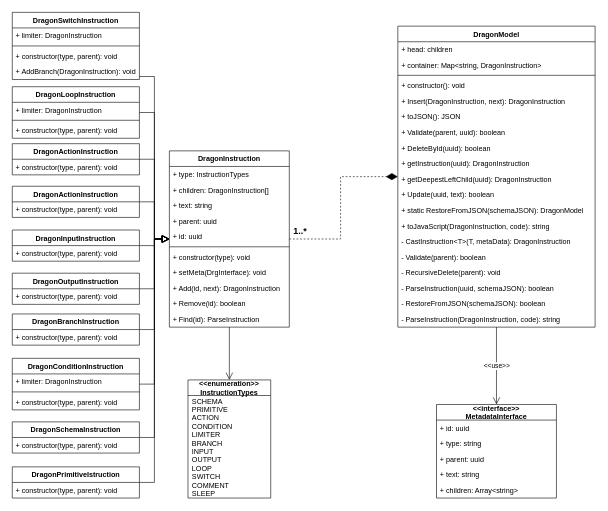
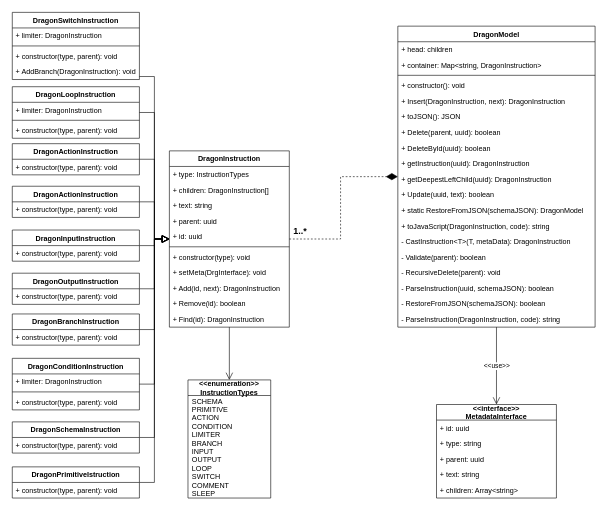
  <mxCell id="0" />
  <mxCell id="1" parent="0" />
  <mxCell id="2" style="edgeStyle=orthogonalEdgeStyle;rounded=0;orthogonalLoop=1;jettySize=auto;html=1;endArrow=open;endFill=0;endSize=10;" edge="1" parent="1" source="4" target="80"><mxGeometry relative="1" as="geometry" /></mxCell>
  <mxCell id="3" style="edgeStyle=orthogonalEdgeStyle;rounded=0;orthogonalLoop=1;jettySize=auto;html=1;endArrow=diamondThin;endFill=1;endSize=17;dashed=1;" edge="1" parent="1" source="4" target="54"><mxGeometry relative="1" as="geometry" /></mxCell>
  <mxCell id="4" value="DragonInstruction" style="swimlane;fontStyle=1;align=center;verticalAlign=top;childLayout=stackLayout;horizontal=1;startSize=26;horizontalStack=0;resizeParent=1;resizeParentMax=0;resizeLast=0;collapsible=1;marginBottom=0;" vertex="1" parent="1"><mxGeometry x="282" y="251" width="200" height="294" as="geometry" /></mxCell>
  <mxCell id="5" value="+ type: InstructionTypes" style="text;strokeColor=none;fillColor=none;align=left;verticalAlign=top;spacingLeft=4;spacingRight=4;overflow=hidden;rotatable=0;points=[[0,0.5],[1,0.5]];portConstraint=eastwest;" vertex="1" parent="4"><mxGeometry y="26" width="200" height="26" as="geometry" /></mxCell>
  <mxCell id="6" value="+ children: DragonInstruction[]" style="text;strokeColor=none;fillColor=none;align=left;verticalAlign=top;spacingLeft=4;spacingRight=4;overflow=hidden;rotatable=0;points=[[0,0.5],[1,0.5]];portConstraint=eastwest;" vertex="1" parent="4"><mxGeometry y="52" width="200" height="26" as="geometry" /></mxCell>
  <mxCell id="7" value="+ text: string" style="text;strokeColor=none;fillColor=none;align=left;verticalAlign=top;spacingLeft=4;spacingRight=4;overflow=hidden;rotatable=0;points=[[0,0.5],[1,0.5]];portConstraint=eastwest;" vertex="1" parent="4"><mxGeometry y="78" width="200" height="26" as="geometry" /></mxCell>
  <mxCell id="8" value="+ parent: uuid" style="text;strokeColor=none;fillColor=none;align=left;verticalAlign=top;spacingLeft=4;spacingRight=4;overflow=hidden;rotatable=0;points=[[0,0.5],[1,0.5]];portConstraint=eastwest;" vertex="1" parent="4"><mxGeometry y="104" width="200" height="26" as="geometry" /></mxCell>
  <mxCell id="9" value="+ id: uuid" style="text;strokeColor=none;fillColor=none;align=left;verticalAlign=top;spacingLeft=4;spacingRight=4;overflow=hidden;rotatable=0;points=[[0,0.5],[1,0.5]];portConstraint=eastwest;" vertex="1" parent="4"><mxGeometry y="130" width="200" height="26" as="geometry" /></mxCell>
  <mxCell id="10" value="" style="line;strokeWidth=1;fillColor=none;align=left;verticalAlign=middle;spacingTop=-1;spacingLeft=3;spacingRight=3;rotatable=0;labelPosition=right;points=[];portConstraint=eastwest;" vertex="1" parent="4"><mxGeometry y="156" width="200" height="8" as="geometry" /></mxCell>
  <mxCell id="11" value="+ constructor(type): void" style="text;strokeColor=none;fillColor=none;align=left;verticalAlign=top;spacingLeft=4;spacingRight=4;overflow=hidden;rotatable=0;points=[[0,0.5],[1,0.5]];portConstraint=eastwest;" vertex="1" parent="4"><mxGeometry y="164" width="200" height="26" as="geometry" /></mxCell>
  <mxCell id="12" value="+ setMeta(DrgInterface): void" style="text;strokeColor=none;fillColor=none;align=left;verticalAlign=top;spacingLeft=4;spacingRight=4;overflow=hidden;rotatable=0;points=[[0,0.5],[1,0.5]];portConstraint=eastwest;" vertex="1" parent="4"><mxGeometry y="190" width="200" height="26" as="geometry" /></mxCell>
  <mxCell id="13" value="+ Add(id, next): DragonInstruction" style="text;strokeColor=none;fillColor=none;align=left;verticalAlign=top;spacingLeft=4;spacingRight=4;overflow=hidden;rotatable=0;points=[[0,0.5],[1,0.5]];portConstraint=eastwest;" vertex="1" parent="4"><mxGeometry y="216" width="200" height="26" as="geometry" /></mxCell>
  <mxCell id="14" value="+ Remove(id): boolean" style="text;strokeColor=none;fillColor=none;align=left;verticalAlign=top;spacingLeft=4;spacingRight=4;overflow=hidden;rotatable=0;points=[[0,0.5],[1,0.5]];portConstraint=eastwest;" vertex="1" parent="4"><mxGeometry y="242" width="200" height="26" as="geometry" /></mxCell>
- <mxCell id="15" value="+ Find(id): ParseInstruction" style="text;strokeColor=none;fillColor=none;align=left;verticalAlign=top;spacingLeft=4;spacingRight=4;overflow=hidden;rotatable=0;points=[[0,0.5],[1,0.5]];portConstraint=eastwest;" vertex="1" parent="4"><mxGeometry y="268" width="200" height="26" as="geometry" /></mxCell>
+ <mxCell id="15" value="+ Find(id): DragonInstruction" style="text;strokeColor=none;fillColor=none;align=left;verticalAlign=top;spacingLeft=4;spacingRight=4;overflow=hidden;rotatable=0;points=[[0,0.5],[1,0.5]];portConstraint=eastwest;" vertex="1" parent="4"><mxGeometry y="268" width="200" height="26" as="geometry" /></mxCell>
  <mxCell id="16" style="edgeStyle=orthogonalEdgeStyle;rounded=0;orthogonalLoop=1;jettySize=auto;html=1;endArrow=block;endFill=0;endSize=10;" edge="1" parent="1" source="17" target="4"><mxGeometry relative="1" as="geometry" /></mxCell>
  <mxCell id="17" value="DragonActionInstruction" style="swimlane;fontStyle=1;align=center;verticalAlign=top;childLayout=stackLayout;horizontal=1;startSize=26;horizontalStack=0;resizeParent=1;resizeParentMax=0;resizeLast=0;collapsible=1;marginBottom=0;labelBackgroundColor=none;" vertex="1" parent="1"><mxGeometry x="20" y="239" width="212" height="52" as="geometry" /></mxCell>
  <mxCell id="18" value="+ constructor(type, parent): void" style="text;strokeColor=none;fillColor=none;align=left;verticalAlign=top;spacingLeft=4;spacingRight=4;overflow=hidden;rotatable=0;points=[[0,0.5],[1,0.5]];portConstraint=eastwest;" vertex="1" parent="17"><mxGeometry y="26" width="212" height="26" as="geometry" /></mxCell>
  <mxCell id="19" style="edgeStyle=orthogonalEdgeStyle;rounded=0;orthogonalLoop=1;jettySize=auto;html=1;endArrow=block;endFill=0;endSize=10;" edge="1" parent="1" source="20" target="4"><mxGeometry relative="1" as="geometry" /></mxCell>
  <mxCell id="20" value="DragonActionInstruction" style="swimlane;fontStyle=1;align=center;verticalAlign=top;childLayout=stackLayout;horizontal=1;startSize=26;horizontalStack=0;resizeParent=1;resizeParentMax=0;resizeLast=0;collapsible=1;marginBottom=0;labelBackgroundColor=none;" vertex="1" parent="1"><mxGeometry x="20" y="310" width="212" height="52" as="geometry" /></mxCell>
  <mxCell id="21" value="+ constructor(type, parent): void" style="text;strokeColor=none;fillColor=none;align=left;verticalAlign=top;spacingLeft=4;spacingRight=4;overflow=hidden;rotatable=0;points=[[0,0.5],[1,0.5]];portConstraint=eastwest;" vertex="1" parent="20"><mxGeometry y="26" width="212" height="26" as="geometry" /></mxCell>
  <mxCell id="22" style="edgeStyle=orthogonalEdgeStyle;rounded=0;orthogonalLoop=1;jettySize=auto;html=1;endArrow=block;endFill=0;endSize=10;" edge="1" parent="1" source="23" target="4"><mxGeometry relative="1" as="geometry" /></mxCell>
  <mxCell id="23" value="DragonInputInstruction" style="swimlane;fontStyle=1;align=center;verticalAlign=top;childLayout=stackLayout;horizontal=1;startSize=26;horizontalStack=0;resizeParent=1;resizeParentMax=0;resizeLast=0;collapsible=1;marginBottom=0;labelBackgroundColor=none;" vertex="1" parent="1"><mxGeometry x="20" y="383" width="212" height="52" as="geometry" /></mxCell>
  <mxCell id="24" value="+ constructor(type, parent): void" style="text;strokeColor=none;fillColor=none;align=left;verticalAlign=top;spacingLeft=4;spacingRight=4;overflow=hidden;rotatable=0;points=[[0,0.5],[1,0.5]];portConstraint=eastwest;" vertex="1" parent="23"><mxGeometry y="26" width="212" height="26" as="geometry" /></mxCell>
  <mxCell id="25" style="edgeStyle=orthogonalEdgeStyle;rounded=0;orthogonalLoop=1;jettySize=auto;html=1;endArrow=block;endFill=0;endSize=10;" edge="1" parent="1" source="26" target="4"><mxGeometry relative="1" as="geometry" /></mxCell>
  <mxCell id="26" value="DragonOutputInstruction" style="swimlane;fontStyle=1;align=center;verticalAlign=top;childLayout=stackLayout;horizontal=1;startSize=26;horizontalStack=0;resizeParent=1;resizeParentMax=0;resizeLast=0;collapsible=1;marginBottom=0;labelBackgroundColor=none;" vertex="1" parent="1"><mxGeometry x="20" y="455" width="212" height="52" as="geometry" /></mxCell>
  <mxCell id="27" value="+ constructor(type, parent): void" style="text;strokeColor=none;fillColor=none;align=left;verticalAlign=top;spacingLeft=4;spacingRight=4;overflow=hidden;rotatable=0;points=[[0,0.5],[1,0.5]];portConstraint=eastwest;" vertex="1" parent="26"><mxGeometry y="26" width="212" height="26" as="geometry" /></mxCell>
  <mxCell id="28" style="edgeStyle=orthogonalEdgeStyle;rounded=0;orthogonalLoop=1;jettySize=auto;html=1;endArrow=block;endFill=0;endSize=10;" edge="1" parent="1" source="29" target="4"><mxGeometry relative="1" as="geometry" /></mxCell>
  <mxCell id="29" value="DragonBranchInstruction" style="swimlane;fontStyle=1;align=center;verticalAlign=top;childLayout=stackLayout;horizontal=1;startSize=26;horizontalStack=0;resizeParent=1;resizeParentMax=0;resizeLast=0;collapsible=1;marginBottom=0;labelBackgroundColor=none;" vertex="1" parent="1"><mxGeometry x="20" y="523" width="212" height="52" as="geometry" /></mxCell>
  <mxCell id="30" value="+ constructor(type, parent): void" style="text;strokeColor=none;fillColor=none;align=left;verticalAlign=top;spacingLeft=4;spacingRight=4;overflow=hidden;rotatable=0;points=[[0,0.5],[1,0.5]];portConstraint=eastwest;" vertex="1" parent="29"><mxGeometry y="26" width="212" height="26" as="geometry" /></mxCell>
  <mxCell id="31" style="edgeStyle=orthogonalEdgeStyle;rounded=0;orthogonalLoop=1;jettySize=auto;html=1;endArrow=block;endFill=0;endSize=10;" edge="1" parent="1" source="32" target="4"><mxGeometry relative="1" as="geometry"><Array as="points"><mxPoint x="257" y="640" /><mxPoint x="257" y="398" /></Array></mxGeometry></mxCell>
  <mxCell id="32" value="DragonConditionInstruction" style="swimlane;fontStyle=1;align=center;verticalAlign=top;childLayout=stackLayout;horizontal=1;startSize=26;horizontalStack=0;resizeParent=1;resizeParentMax=0;resizeLast=0;collapsible=1;marginBottom=0;labelBackgroundColor=none;" vertex="1" parent="1"><mxGeometry x="20" y="597" width="212" height="86" as="geometry" /></mxCell>
  <mxCell id="33" value="+ limiter: DragonInstruction" style="text;strokeColor=none;fillColor=none;align=left;verticalAlign=top;spacingLeft=4;spacingRight=4;overflow=hidden;rotatable=0;points=[[0,0.5],[1,0.5]];portConstraint=eastwest;" vertex="1" parent="32"><mxGeometry y="26" width="212" height="26" as="geometry" /></mxCell>
  <mxCell id="34" value="" style="line;strokeWidth=1;fillColor=none;align=left;verticalAlign=middle;spacingTop=-1;spacingLeft=3;spacingRight=3;rotatable=0;labelPosition=right;points=[];portConstraint=eastwest;" vertex="1" parent="32"><mxGeometry y="52" width="212" height="8" as="geometry" /></mxCell>
  <mxCell id="35" value="+ constructor(type, parent): void" style="text;strokeColor=none;fillColor=none;align=left;verticalAlign=top;spacingLeft=4;spacingRight=4;overflow=hidden;rotatable=0;points=[[0,0.5],[1,0.5]];portConstraint=eastwest;" vertex="1" parent="32"><mxGeometry y="60" width="212" height="26" as="geometry" /></mxCell>
  <mxCell id="36" style="edgeStyle=orthogonalEdgeStyle;rounded=0;orthogonalLoop=1;jettySize=auto;html=1;endArrow=block;endFill=0;endSize=10;" edge="1" parent="1" source="37" target="4"><mxGeometry relative="1" as="geometry"><Array as="points"><mxPoint x="257" y="187" /><mxPoint x="257" y="398" /></Array></mxGeometry></mxCell>
  <mxCell id="37" value="DragonLoopInstruction" style="swimlane;fontStyle=1;align=center;verticalAlign=top;childLayout=stackLayout;horizontal=1;startSize=26;horizontalStack=0;resizeParent=1;resizeParentMax=0;resizeLast=0;collapsible=1;marginBottom=0;labelBackgroundColor=none;" vertex="1" parent="1"><mxGeometry x="20" y="144" width="212" height="86" as="geometry" /></mxCell>
  <mxCell id="38" value="+ limiter: DragonInstruction" style="text;strokeColor=none;fillColor=none;align=left;verticalAlign=top;spacingLeft=4;spacingRight=4;overflow=hidden;rotatable=0;points=[[0,0.5],[1,0.5]];portConstraint=eastwest;" vertex="1" parent="37"><mxGeometry y="26" width="212" height="26" as="geometry" /></mxCell>
  <mxCell id="39" value="" style="line;strokeWidth=1;fillColor=none;align=left;verticalAlign=middle;spacingTop=-1;spacingLeft=3;spacingRight=3;rotatable=0;labelPosition=right;points=[];portConstraint=eastwest;" vertex="1" parent="37"><mxGeometry y="52" width="212" height="8" as="geometry" /></mxCell>
  <mxCell id="40" value="+ constructor(type, parent): void" style="text;strokeColor=none;fillColor=none;align=left;verticalAlign=top;spacingLeft=4;spacingRight=4;overflow=hidden;rotatable=0;points=[[0,0.5],[1,0.5]];portConstraint=eastwest;" vertex="1" parent="37"><mxGeometry y="60" width="212" height="26" as="geometry" /></mxCell>
  <mxCell id="41" style="edgeStyle=orthogonalEdgeStyle;rounded=0;orthogonalLoop=1;jettySize=auto;html=1;endArrow=block;endFill=0;endSize=10;" edge="1" parent="1" source="42" target="4"><mxGeometry relative="1" as="geometry"><Array as="points"><mxPoint x="257" y="127" /><mxPoint x="257" y="398" /></Array></mxGeometry></mxCell>
  <mxCell id="42" value="DragonSwitchInstruction" style="swimlane;fontStyle=1;align=center;verticalAlign=top;childLayout=stackLayout;horizontal=1;startSize=26;horizontalStack=0;resizeParent=1;resizeParentMax=0;resizeLast=0;collapsible=1;marginBottom=0;labelBackgroundColor=none;" vertex="1" parent="1"><mxGeometry x="20" y="20" width="212" height="112" as="geometry" /></mxCell>
  <mxCell id="43" value="+ limiter: DragonInstruction" style="text;strokeColor=none;fillColor=none;align=left;verticalAlign=top;spacingLeft=4;spacingRight=4;overflow=hidden;rotatable=0;points=[[0,0.5],[1,0.5]];portConstraint=eastwest;" vertex="1" parent="42"><mxGeometry y="26" width="212" height="26" as="geometry" /></mxCell>
  <mxCell id="44" value="" style="line;strokeWidth=1;fillColor=none;align=left;verticalAlign=middle;spacingTop=-1;spacingLeft=3;spacingRight=3;rotatable=0;labelPosition=right;points=[];portConstraint=eastwest;" vertex="1" parent="42"><mxGeometry y="52" width="212" height="8" as="geometry" /></mxCell>
  <mxCell id="45" value="+ constructor(type, parent): void" style="text;strokeColor=none;fillColor=none;align=left;verticalAlign=top;spacingLeft=4;spacingRight=4;overflow=hidden;rotatable=0;points=[[0,0.5],[1,0.5]];portConstraint=eastwest;" vertex="1" parent="42"><mxGeometry y="60" width="212" height="26" as="geometry" /></mxCell>
  <mxCell id="46" value="+ AddBranch(DragonInstruction): void" style="text;strokeColor=none;fillColor=none;align=left;verticalAlign=top;spacingLeft=4;spacingRight=4;overflow=hidden;rotatable=0;points=[[0,0.5],[1,0.5]];portConstraint=eastwest;" vertex="1" parent="42"><mxGeometry y="86" width="212" height="26" as="geometry" /></mxCell>
  <mxCell id="47" style="edgeStyle=orthogonalEdgeStyle;rounded=0;orthogonalLoop=1;jettySize=auto;html=1;endArrow=block;endFill=0;endSize=10;" edge="1" parent="1" source="48" target="4"><mxGeometry relative="1" as="geometry"><Array as="points"><mxPoint x="257" y="729" /><mxPoint x="257" y="398" /></Array></mxGeometry></mxCell>
  <mxCell id="48" value="DragonSchemaInstruction" style="swimlane;fontStyle=1;align=center;verticalAlign=top;childLayout=stackLayout;horizontal=1;startSize=26;horizontalStack=0;resizeParent=1;resizeParentMax=0;resizeLast=0;collapsible=1;marginBottom=0;labelBackgroundColor=none;" vertex="1" parent="1"><mxGeometry x="20" y="703" width="212" height="52" as="geometry" /></mxCell>
  <mxCell id="49" value="+ constructor(type, parent): void" style="text;strokeColor=none;fillColor=none;align=left;verticalAlign=top;spacingLeft=4;spacingRight=4;overflow=hidden;rotatable=0;points=[[0,0.5],[1,0.5]];portConstraint=eastwest;" vertex="1" parent="48"><mxGeometry y="26" width="212" height="26" as="geometry" /></mxCell>
  <mxCell id="50" style="edgeStyle=orthogonalEdgeStyle;rounded=0;orthogonalLoop=1;jettySize=auto;html=1;endArrow=block;endFill=0;endSize=10;" edge="1" parent="1" source="51" target="4"><mxGeometry relative="1" as="geometry"><Array as="points"><mxPoint x="257" y="804" /><mxPoint x="257" y="398" /></Array></mxGeometry></mxCell>
  <mxCell id="51" value="DragonPrimitiveIstruction" style="swimlane;fontStyle=1;align=center;verticalAlign=top;childLayout=stackLayout;horizontal=1;startSize=26;horizontalStack=0;resizeParent=1;resizeParentMax=0;resizeLast=0;collapsible=1;marginBottom=0;labelBackgroundColor=none;" vertex="1" parent="1"><mxGeometry x="20" y="778" width="212" height="52" as="geometry" /></mxCell>
  <mxCell id="52" value="+ constructor(type, parent): void" style="text;strokeColor=none;fillColor=none;align=left;verticalAlign=top;spacingLeft=4;spacingRight=4;overflow=hidden;rotatable=0;points=[[0,0.5],[1,0.5]];portConstraint=eastwest;" vertex="1" parent="51"><mxGeometry y="26" width="212" height="26" as="geometry" /></mxCell>
  <mxCell id="53" value="&amp;lt;&amp;lt;use&amp;gt;&amp;gt;" style="edgeStyle=orthogonalEdgeStyle;rounded=0;orthogonalLoop=1;jettySize=auto;html=1;endArrow=open;endFill=0;endSize=10;" edge="1" parent="1" source="54" target="74"><mxGeometry relative="1" as="geometry" /></mxCell>
  <mxCell id="54" value="DragonModel" style="swimlane;fontStyle=1;align=center;verticalAlign=top;childLayout=stackLayout;horizontal=1;startSize=26;horizontalStack=0;resizeParent=1;resizeParentMax=0;resizeLast=0;collapsible=1;marginBottom=0;" vertex="1" parent="1"><mxGeometry x="663" y="43" width="329" height="502" as="geometry" /></mxCell>
  <mxCell id="55" value="+ head: children" style="text;strokeColor=none;fillColor=none;align=left;verticalAlign=top;spacingLeft=4;spacingRight=4;overflow=hidden;rotatable=0;points=[[0,0.5],[1,0.5]];portConstraint=eastwest;fontSize=12;" vertex="1" parent="54"><mxGeometry y="26" width="329" height="26" as="geometry" /></mxCell>
  <mxCell id="56" value="+ container: Map&lt;string, DragonInstruction&gt;" style="text;strokeColor=none;fillColor=none;align=left;verticalAlign=top;spacingLeft=4;spacingRight=4;overflow=hidden;rotatable=0;points=[[0,0.5],[1,0.5]];portConstraint=eastwest;" vertex="1" parent="54"><mxGeometry y="52" width="329" height="26" as="geometry" /></mxCell>
  <mxCell id="57" value="" style="line;strokeWidth=1;fillColor=none;align=left;verticalAlign=middle;spacingTop=-1;spacingLeft=3;spacingRight=3;rotatable=0;labelPosition=right;points=[];portConstraint=eastwest;" vertex="1" parent="54"><mxGeometry y="78" width="329" height="8" as="geometry" /></mxCell>
  <mxCell id="58" value="+ constructor(): void" style="text;strokeColor=none;fillColor=none;align=left;verticalAlign=top;spacingLeft=4;spacingRight=4;overflow=hidden;rotatable=0;points=[[0,0.5],[1,0.5]];portConstraint=eastwest;" vertex="1" parent="54"><mxGeometry y="86" width="329" height="26" as="geometry" /></mxCell>
  <mxCell id="59" value="+ Insert(DragonInstruction, next): DragonInstruction" style="text;strokeColor=none;fillColor=none;align=left;verticalAlign=top;spacingLeft=4;spacingRight=4;overflow=hidden;rotatable=0;points=[[0,0.5],[1,0.5]];portConstraint=eastwest;" vertex="1" parent="54"><mxGeometry y="112" width="329" height="26" as="geometry" /></mxCell>
  <mxCell id="60" value="+ toJSON(): JSON" style="text;strokeColor=none;fillColor=none;align=left;verticalAlign=top;spacingLeft=4;spacingRight=4;overflow=hidden;rotatable=0;points=[[0,0.5],[1,0.5]];portConstraint=eastwest;" vertex="1" parent="54"><mxGeometry y="138" width="329" height="26" as="geometry" /></mxCell>
- <mxCell id="61" value="+ Validate(parent, uuid): boolean" style="text;strokeColor=none;fillColor=none;align=left;verticalAlign=top;spacingLeft=4;spacingRight=4;overflow=hidden;rotatable=0;points=[[0,0.5],[1,0.5]];portConstraint=eastwest;" vertex="1" parent="54"><mxGeometry y="164" width="329" height="26" as="geometry" /></mxCell>
+ <mxCell id="61" value="+ Delete(parent, uuid): boolean" style="text;strokeColor=none;fillColor=none;align=left;verticalAlign=top;spacingLeft=4;spacingRight=4;overflow=hidden;rotatable=0;points=[[0,0.5],[1,0.5]];portConstraint=eastwest;" vertex="1" parent="54"><mxGeometry y="164" width="329" height="26" as="geometry" /></mxCell>
  <mxCell id="62" value="+ DeleteById(uuid): boolean" style="text;strokeColor=none;fillColor=none;align=left;verticalAlign=top;spacingLeft=4;spacingRight=4;overflow=hidden;rotatable=0;points=[[0,0.5],[1,0.5]];portConstraint=eastwest;" vertex="1" parent="54"><mxGeometry y="190" width="329" height="26" as="geometry" /></mxCell>
  <mxCell id="63" value="+ getInstruction(uuid): DragonInstruction" style="text;strokeColor=none;fillColor=none;align=left;verticalAlign=top;spacingLeft=4;spacingRight=4;overflow=hidden;rotatable=0;points=[[0,0.5],[1,0.5]];portConstraint=eastwest;" vertex="1" parent="54"><mxGeometry y="216" width="329" height="26" as="geometry" /></mxCell>
  <mxCell id="64" value="+ getDeepestLeftChild(uuid): DragonInstruction" style="text;strokeColor=none;fillColor=none;align=left;verticalAlign=top;spacingLeft=4;spacingRight=4;overflow=hidden;rotatable=0;points=[[0,0.5],[1,0.5]];portConstraint=eastwest;" vertex="1" parent="54"><mxGeometry y="242" width="329" height="26" as="geometry" /></mxCell>
  <mxCell id="65" value="+ Update(uuid, text): boolean" style="text;strokeColor=none;fillColor=none;align=left;verticalAlign=top;spacingLeft=4;spacingRight=4;overflow=hidden;rotatable=0;points=[[0,0.5],[1,0.5]];portConstraint=eastwest;" vertex="1" parent="54"><mxGeometry y="268" width="329" height="26" as="geometry" /></mxCell>
  <mxCell id="66" value="+ static RestoreFromJSON(schemaJSON): DragonModel" style="text;strokeColor=none;fillColor=none;align=left;verticalAlign=top;spacingLeft=4;spacingRight=4;overflow=hidden;rotatable=0;points=[[0,0.5],[1,0.5]];portConstraint=eastwest;" vertex="1" parent="54"><mxGeometry y="294" width="329" height="26" as="geometry" /></mxCell>
  <mxCell id="67" value="+ toJavaScript(DragonInstruction, code): string" style="text;strokeColor=none;fillColor=none;align=left;verticalAlign=top;spacingLeft=4;spacingRight=4;overflow=hidden;rotatable=0;points=[[0,0.5],[1,0.5]];portConstraint=eastwest;" vertex="1" parent="54"><mxGeometry y="320" width="329" height="26" as="geometry" /></mxCell>
  <mxCell id="68" value="- CastInstruction&lt;T&gt;(T, metaData): DragonInstruction" style="text;strokeColor=none;fillColor=none;align=left;verticalAlign=top;spacingLeft=4;spacingRight=4;overflow=hidden;rotatable=0;points=[[0,0.5],[1,0.5]];portConstraint=eastwest;" vertex="1" parent="54"><mxGeometry y="346" width="329" height="26" as="geometry" /></mxCell>
  <mxCell id="69" value="- Validate(parent): boolean" style="text;strokeColor=none;fillColor=none;align=left;verticalAlign=top;spacingLeft=4;spacingRight=4;overflow=hidden;rotatable=0;points=[[0,0.5],[1,0.5]];portConstraint=eastwest;" vertex="1" parent="54"><mxGeometry y="372" width="329" height="26" as="geometry" /></mxCell>
  <mxCell id="70" value="- RecursiveDelete(parent): void" style="text;strokeColor=none;fillColor=none;align=left;verticalAlign=top;spacingLeft=4;spacingRight=4;overflow=hidden;rotatable=0;points=[[0,0.5],[1,0.5]];portConstraint=eastwest;" vertex="1" parent="54"><mxGeometry y="398" width="329" height="26" as="geometry" /></mxCell>
  <mxCell id="71" value="- ParseInstruction(uuid, schemaJSON): boolean" style="text;strokeColor=none;fillColor=none;align=left;verticalAlign=top;spacingLeft=4;spacingRight=4;overflow=hidden;rotatable=0;points=[[0,0.5],[1,0.5]];portConstraint=eastwest;" vertex="1" parent="54"><mxGeometry y="424" width="329" height="26" as="geometry" /></mxCell>
  <mxCell id="72" value="- RestoreFromJSON(schemaJSON): boolean" style="text;strokeColor=none;fillColor=none;align=left;verticalAlign=top;spacingLeft=4;spacingRight=4;overflow=hidden;rotatable=0;points=[[0,0.5],[1,0.5]];portConstraint=eastwest;" vertex="1" parent="54"><mxGeometry y="450" width="329" height="26" as="geometry" /></mxCell>
  <mxCell id="73" value="- ParseInstruction(DragonInstruction, code): string" style="text;strokeColor=none;fillColor=none;align=left;verticalAlign=top;spacingLeft=4;spacingRight=4;overflow=hidden;rotatable=0;points=[[0,0.5],[1,0.5]];portConstraint=eastwest;" vertex="1" parent="54"><mxGeometry y="476" width="329" height="26" as="geometry" /></mxCell>
  <mxCell id="74" value="&lt;&lt;interface&gt;&gt;&#10;MetadataInterface" style="swimlane;fontStyle=1;align=center;verticalAlign=middle;childLayout=stackLayout;horizontal=1;startSize=26;horizontalStack=0;resizeParent=1;resizeParentMax=0;resizeLast=0;collapsible=1;marginBottom=0;" vertex="1" parent="1"><mxGeometry x="727.5" y="674" width="200" height="156" as="geometry" /></mxCell>
  <mxCell id="75" value="+ id: uuid" style="text;strokeColor=none;fillColor=none;align=left;verticalAlign=top;spacingLeft=4;spacingRight=4;overflow=hidden;rotatable=0;points=[[0,0.5],[1,0.5]];portConstraint=eastwest;" vertex="1" parent="74"><mxGeometry y="26" width="200" height="26" as="geometry" /></mxCell>
  <mxCell id="76" value="+ type: string" style="text;strokeColor=none;fillColor=none;align=left;verticalAlign=top;spacingLeft=4;spacingRight=4;overflow=hidden;rotatable=0;points=[[0,0.5],[1,0.5]];portConstraint=eastwest;" vertex="1" parent="74"><mxGeometry y="52" width="200" height="26" as="geometry" /></mxCell>
  <mxCell id="77" value="+ parent: uuid" style="text;strokeColor=none;fillColor=none;align=left;verticalAlign=top;spacingLeft=4;spacingRight=4;overflow=hidden;rotatable=0;points=[[0,0.5],[1,0.5]];portConstraint=eastwest;" vertex="1" parent="74"><mxGeometry y="78" width="200" height="26" as="geometry" /></mxCell>
  <mxCell id="78" value="+ text: string" style="text;strokeColor=none;fillColor=none;align=left;verticalAlign=top;spacingLeft=4;spacingRight=4;overflow=hidden;rotatable=0;points=[[0,0.5],[1,0.5]];portConstraint=eastwest;" vertex="1" parent="74"><mxGeometry y="104" width="200" height="26" as="geometry" /></mxCell>
  <mxCell id="79" value="+ children: Array&lt;string&gt;" style="text;strokeColor=none;fillColor=none;align=left;verticalAlign=top;spacingLeft=4;spacingRight=4;overflow=hidden;rotatable=0;points=[[0,0.5],[1,0.5]];portConstraint=eastwest;" vertex="1" parent="74"><mxGeometry y="130" width="200" height="26" as="geometry" /></mxCell>
  <mxCell id="80" value="&lt;&lt;enumeration&gt;&gt;&#10;InstructionTypes" style="swimlane;fontStyle=1;align=center;verticalAlign=middle;childLayout=stackLayout;horizontal=1;startSize=26;horizontalStack=0;resizeParent=1;resizeParentMax=0;resizeLast=0;collapsible=1;marginBottom=0;" vertex="1" parent="1"><mxGeometry x="313" y="633" width="138" height="197" as="geometry" /></mxCell>
  <mxCell id="81" value="SCHEMA&#10;PRIMITIVE&#10;ACTION&#10;CONDITION&#10;LIMITER&#10;BRANCH&#10;INPUT&#10;OUTPUT&#10;LOOP&#10;SWITCH&#10;COMMENT&#10;SLEEP" style="text;strokeColor=none;fillColor=none;align=left;verticalAlign=middle;spacingLeft=4;spacingRight=4;overflow=hidden;rotatable=0;points=[[0,0.5],[1,0.5]];portConstraint=eastwest;spacingBottom=1;spacing=3;" vertex="1" parent="80"><mxGeometry y="26" width="138" height="171" as="geometry" /></mxCell>
  <mxCell id="82" value="1..*" style="text;html=1;align=center;verticalAlign=middle;resizable=0;points=[];autosize=1;strokeColor=none;fontStyle=1;fontSize=15;" vertex="1" parent="1"><mxGeometry x="483" y="373" width="33" height="21" as="geometry" /></mxCell>
